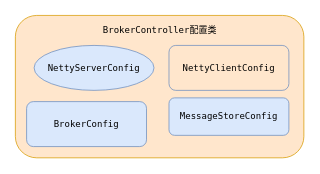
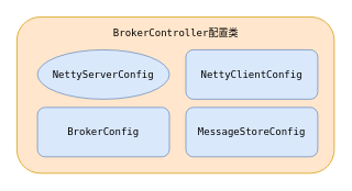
  <mxCell id="0" />
  <mxCell id="1" parent="0" />
  <mxCell id="2" value="" style="rounded=1;whiteSpace=wrap;html=1;fillColor=#ffe6cc;strokeColor=#d79b00;" vertex="1" parent="1"><mxGeometry x="20" y="20" width="385" height="190" as="geometry" /></mxCell>
  <mxCell id="3" value="&lt;pre&gt;BrokerController配置类&lt;/pre&gt;" style="text;html=1;strokeColor=none;fillColor=none;align=center;verticalAlign=middle;whiteSpace=wrap;rounded=0;" vertex="1" parent="1"><mxGeometry x="192.5" y="30" width="40" height="20" as="geometry" /></mxCell>
  <mxCell id="4" value="&lt;pre&gt;NettyServerConfig&lt;/pre&gt;" style="ellipse;whiteSpace=wrap;html=1;fillColor=#dae8fc;strokeColor=#6c8ebf;" vertex="1" parent="1"><mxGeometry x="45" y="60" width="160" height="60" as="geometry" /></mxCell>
- <mxCell id="5" value="&lt;pre&gt;&lt;pre&gt;NettyClientConfig&lt;/pre&gt;&lt;/pre&gt;" style="rounded=1;whiteSpace=wrap;html=1;fillColor=#ffe6cc;strokeColor=#6c8ebf;" vertex="1" parent="1"><mxGeometry x="225" y="60" width="160" height="60" as="geometry" /></mxCell>
- <mxCell id="6" value="&lt;pre&gt;&lt;pre&gt;BrokerConfig&lt;/pre&gt;&lt;/pre&gt;" style="rounded=1;whiteSpace=wrap;html=1;fillColor=#dae8fc;strokeColor=#6c8ebf;" vertex="1" parent="1"><mxGeometry x="35" y="135" width="160" height="60" as="geometry" /></mxCell>
- <mxCell id="7" value="&lt;pre&gt;&lt;pre&gt;&lt;pre&gt;MessageStoreConfig&lt;/pre&gt;&lt;/pre&gt;&lt;/pre&gt;" style="rounded=1;whiteSpace=wrap;html=1;fillColor=#dae8fc;strokeColor=#6c8ebf;" vertex="1" parent="1"><mxGeometry x="225" y="130" width="160" height="50" as="geometry" /></mxCell>
+ <mxCell id="5" value="&lt;pre&gt;&lt;pre&gt;NettyClientConfig&lt;/pre&gt;&lt;/pre&gt;" style="rounded=1;whiteSpace=wrap;html=1;fillColor=#dae8fc;strokeColor=#6c8ebf;" vertex="1" parent="1"><mxGeometry x="225" y="60" width="160" height="60" as="geometry" /></mxCell>
+ <mxCell id="6" value="&lt;pre&gt;&lt;pre&gt;BrokerConfig&lt;/pre&gt;&lt;/pre&gt;" style="rounded=1;whiteSpace=wrap;html=1;fillColor=#dae8fc;strokeColor=#6c8ebf;" vertex="1" parent="1"><mxGeometry x="45" y="130" width="160" height="60" as="geometry" /></mxCell>
+ <mxCell id="7" value="&lt;pre&gt;&lt;pre&gt;&lt;pre&gt;MessageStoreConfig&lt;/pre&gt;&lt;/pre&gt;&lt;/pre&gt;" style="rounded=1;whiteSpace=wrap;html=1;fillColor=#dae8fc;strokeColor=#6c8ebf;" vertex="1" parent="1"><mxGeometry x="225" y="130" width="160" height="60" as="geometry" /></mxCell>
